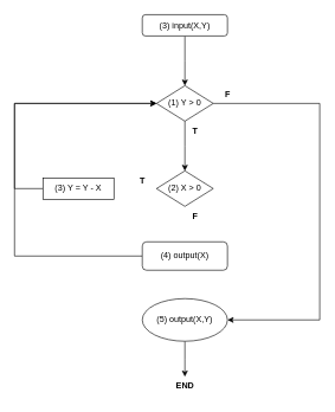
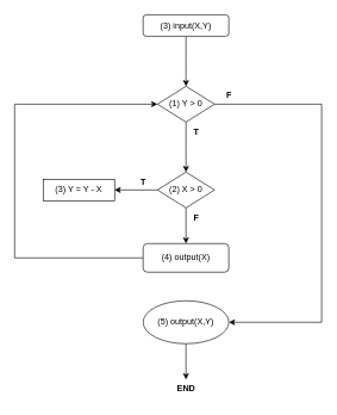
  <mxCell id="0" />
  <mxCell id="1" parent="0" />
  <mxCell id="2" style="edgeStyle=orthogonalEdgeStyle;rounded=0;orthogonalLoop=1;jettySize=auto;html=1;exitX=0.5;exitY=1;exitDx=0;exitDy=0;" edge="1" parent="1" source="3"><mxGeometry relative="1" as="geometry"><mxPoint x="260" y="120" as="targetPoint" /></mxGeometry></mxCell>
  <mxCell id="3" value="&lt;span id=&quot;selected_text&quot;&gt;&lt;/span&gt;(3) input(X,Y)" style="rounded=1;whiteSpace=wrap;html=1;" vertex="1" parent="1"><mxGeometry x="200" y="20" width="120" height="30" as="geometry" /></mxCell>
  <mxCell id="4" style="edgeStyle=orthogonalEdgeStyle;rounded=0;orthogonalLoop=1;jettySize=auto;html=1;exitX=1;exitY=0.5;exitDx=0;exitDy=0;" edge="1" parent="1" source="6" target="8"><mxGeometry relative="1" as="geometry"><mxPoint x="300" y="380" as="targetPoint" /><Array as="points"><mxPoint x="450" y="145" /><mxPoint x="450" y="450" /></Array></mxGeometry></mxCell>
  <mxCell id="5" style="edgeStyle=orthogonalEdgeStyle;rounded=0;orthogonalLoop=1;jettySize=auto;html=1;exitX=0.5;exitY=1;exitDx=0;exitDy=0;" edge="1" parent="1" source="6"><mxGeometry relative="1" as="geometry"><mxPoint x="260" y="240" as="targetPoint" /></mxGeometry></mxCell>
  <mxCell id="6" value="&lt;span id=&quot;selected_text&quot;&gt;&lt;/span&gt;(1) Y &amp;gt; 0" style="rhombus;whiteSpace=wrap;html=1;" vertex="1" parent="1"><mxGeometry x="220" y="120" width="80" height="50" as="geometry" /></mxCell>
  <mxCell id="7" style="edgeStyle=orthogonalEdgeStyle;rounded=0;orthogonalLoop=1;jettySize=auto;html=1;exitX=0.5;exitY=1;exitDx=0;exitDy=0;" edge="1" parent="1" source="8"><mxGeometry relative="1" as="geometry"><mxPoint x="260" y="530" as="targetPoint" /></mxGeometry></mxCell>
  <mxCell id="8" value="&lt;span id=&quot;selected_text&quot;&gt;&lt;/span&gt;(5) output(X,Y)" style="ellipse;whiteSpace=wrap;html=1;" vertex="1" parent="1"><mxGeometry x="200" y="420" width="120" height="60" as="geometry" /></mxCell>
  <mxCell id="9" value="&lt;b&gt;&lt;span id=&quot;selected_text&quot;&gt;&lt;/span&gt;F&lt;/b&gt;" style="text;html=1;align=center;verticalAlign=middle;resizable=0;points=[];autosize=1;strokeColor=none;fillColor=none;" vertex="1" parent="1"><mxGeometry x="305" y="118" width="30" height="30" as="geometry" /></mxCell>
+ <mxCell id="10" style="edgeStyle=orthogonalEdgeStyle;rounded=0;orthogonalLoop=1;jettySize=auto;html=1;exitX=0.5;exitY=1;exitDx=0;exitDy=0;" edge="1" parent="1" source="12" target="17"><mxGeometry relative="1" as="geometry"><mxPoint x="260" y="360" as="targetPoint" /></mxGeometry></mxCell>
+ <mxCell id="11" style="edgeStyle=orthogonalEdgeStyle;rounded=0;orthogonalLoop=1;jettySize=auto;html=1;exitX=0;exitY=0.5;exitDx=0;exitDy=0;entryX=1;entryY=0.5;entryDx=0;entryDy=0;" edge="1" parent="1" source="12" target="19"><mxGeometry relative="1" as="geometry" /></mxCell>
  <mxCell id="12" value="&lt;span id=&quot;selected_text&quot;&gt;&lt;/span&gt;(2) X &amp;gt; 0" style="rhombus;whiteSpace=wrap;html=1;" vertex="1" parent="1"><mxGeometry x="220" y="240" width="80" height="50" as="geometry" /></mxCell>
  <mxCell id="13" value="&lt;b&gt;&lt;span id=&quot;selected_text&quot;&gt;&lt;/span&gt;T&lt;/b&gt;" style="text;html=1;align=center;verticalAlign=middle;resizable=0;points=[];autosize=1;strokeColor=none;fillColor=none;" vertex="1" parent="1"><mxGeometry x="185" y="240" width="30" height="30" as="geometry" /></mxCell>
  <mxCell id="14" value="&lt;b&gt;T&lt;/b&gt;" style="text;html=1;align=center;verticalAlign=middle;resizable=0;points=[];autosize=1;strokeColor=none;fillColor=none;" vertex="1" parent="1"><mxGeometry x="259" y="170" width="30" height="30" as="geometry" /></mxCell>
- <mxCell id="15" style="edgeStyle=orthogonalEdgeStyle;rounded=0;orthogonalLoop=1;jettySize=auto;html=1;exitX=0;exitY=0.5;exitDx=0;exitDy=0;entryX=0;entryY=0.5;entryDx=0;entryDy=0;" edge="1" parent="1" source="19" target="6"><mxGeometry relative="1" as="geometry"><Array as="points"><mxPoint x="20" y="265" /><mxPoint x="20" y="145" /></Array></mxGeometry></mxCell>
  <mxCell id="16" style="edgeStyle=orthogonalEdgeStyle;rounded=0;orthogonalLoop=1;jettySize=auto;html=1;exitX=0;exitY=0.5;exitDx=0;exitDy=0;entryX=0;entryY=0.5;entryDx=0;entryDy=0;" edge="1" parent="1" source="17" target="6"><mxGeometry relative="1" as="geometry"><Array as="points"><mxPoint x="20" y="360" /><mxPoint x="20" y="145" /></Array></mxGeometry></mxCell>
  <mxCell id="17" value="&lt;span id=&quot;selected_text&quot;&gt;&lt;/span&gt;(4) output(X)" style="rounded=1;whiteSpace=wrap;html=1;" vertex="1" parent="1"><mxGeometry x="200" y="340" width="120" height="40" as="geometry" /></mxCell>
  <mxCell id="18" value="&lt;b&gt;&lt;span id=&quot;selected_text&quot;&gt;&lt;/span&gt;F&lt;/b&gt;" style="text;html=1;align=center;verticalAlign=middle;resizable=0;points=[];autosize=1;strokeColor=none;fillColor=none;" vertex="1" parent="1"><mxGeometry x="259" y="290" width="30" height="30" as="geometry" /></mxCell>
  <mxCell id="19" value="&lt;span id=&quot;selected_text&quot;&gt;&lt;/span&gt;(3) Y = Y - X" style="whiteSpace=wrap;html=1;rounded=0;" vertex="1" parent="1"><mxGeometry x="60" y="250" width="100" height="30" as="geometry" /></mxCell>
  <mxCell id="20" value="&lt;b&gt;&lt;span id=&quot;selected_text&quot;&gt;&lt;/span&gt;END&lt;/b&gt;" style="text;html=1;align=center;verticalAlign=middle;resizable=0;points=[];autosize=1;strokeColor=none;fillColor=none;" vertex="1" parent="1"><mxGeometry x="235" y="528" width="50" height="30" as="geometry" /></mxCell>
